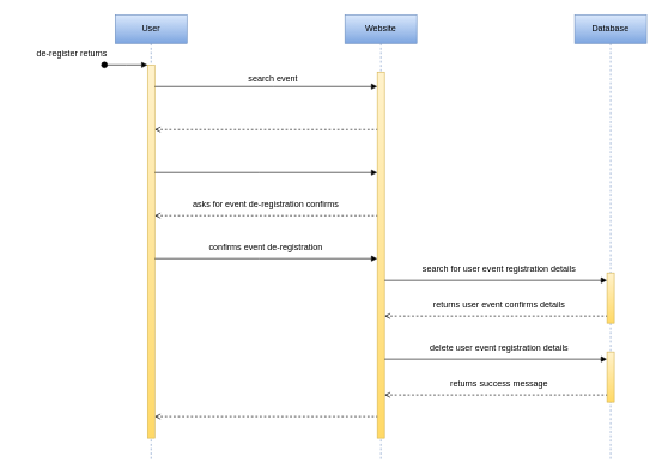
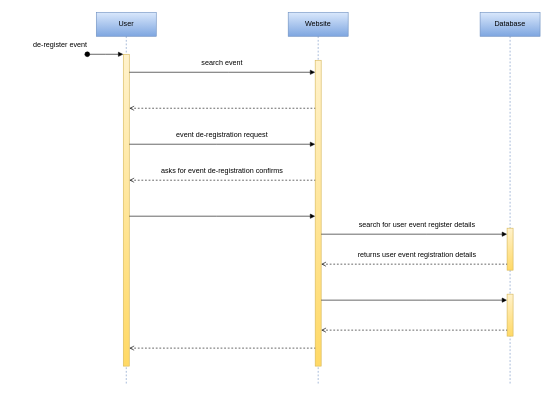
  <mxCell id="0" />
  <mxCell id="1" parent="0" />
  <mxCell id="2" value="User" style="shape=umlLifeline;perimeter=lifelinePerimeter;whiteSpace=wrap;html=1;container=0;dropTarget=0;collapsible=0;recursiveResize=0;outlineConnect=0;portConstraint=eastwest;newEdgeStyle={&quot;edgeStyle&quot;:&quot;elbowEdgeStyle&quot;,&quot;elbow&quot;:&quot;vertical&quot;,&quot;curved&quot;:0,&quot;rounded&quot;:0};fillColor=#dae8fc;gradientColor=#7ea6e0;strokeColor=#6c8ebf;" vertex="1" parent="1"><mxGeometry x="160" y="20" width="100" height="620" as="geometry" /></mxCell>
  <mxCell id="3" value="" style="html=1;points=[];perimeter=orthogonalPerimeter;outlineConnect=0;targetShapes=umlLifeline;portConstraint=eastwest;newEdgeStyle={&quot;edgeStyle&quot;:&quot;elbowEdgeStyle&quot;,&quot;elbow&quot;:&quot;vertical&quot;,&quot;curved&quot;:0,&quot;rounded&quot;:0};fillColor=#fff2cc;gradientColor=#ffd966;strokeColor=#d6b656;" vertex="1" parent="2"><mxGeometry x="45" y="70" width="10" height="520" as="geometry" /></mxCell>
  <mxCell id="4" value="" style="html=1;verticalAlign=bottom;startArrow=oval;endArrow=block;startSize=8;edgeStyle=elbowEdgeStyle;elbow=vertical;curved=0;rounded=0;" edge="1" parent="2" target="3"><mxGeometry relative="1" as="geometry"><mxPoint x="-15" y="70" as="sourcePoint" /></mxGeometry></mxCell>
  <mxCell id="5" value="Website" style="shape=umlLifeline;perimeter=lifelinePerimeter;whiteSpace=wrap;html=1;container=0;dropTarget=0;collapsible=0;recursiveResize=0;outlineConnect=0;portConstraint=eastwest;newEdgeStyle={&quot;edgeStyle&quot;:&quot;elbowEdgeStyle&quot;,&quot;elbow&quot;:&quot;vertical&quot;,&quot;curved&quot;:0,&quot;rounded&quot;:0};fillColor=#dae8fc;gradientColor=#7ea6e0;strokeColor=#6c8ebf;" vertex="1" parent="1"><mxGeometry x="480" y="20" width="100" height="620" as="geometry" /></mxCell>
  <mxCell id="6" value="" style="html=1;points=[];perimeter=orthogonalPerimeter;outlineConnect=0;targetShapes=umlLifeline;portConstraint=eastwest;newEdgeStyle={&quot;edgeStyle&quot;:&quot;elbowEdgeStyle&quot;,&quot;elbow&quot;:&quot;vertical&quot;,&quot;curved&quot;:0,&quot;rounded&quot;:0};fillColor=#fff2cc;gradientColor=#ffd966;strokeColor=#d6b656;" vertex="1" parent="5"><mxGeometry x="45" y="80" width="10" height="510" as="geometry" /></mxCell>
  <mxCell id="7" value="Database" style="shape=umlLifeline;perimeter=lifelinePerimeter;whiteSpace=wrap;html=1;container=0;dropTarget=0;collapsible=0;recursiveResize=0;outlineConnect=0;portConstraint=eastwest;newEdgeStyle={&quot;edgeStyle&quot;:&quot;elbowEdgeStyle&quot;,&quot;elbow&quot;:&quot;vertical&quot;,&quot;curved&quot;:0,&quot;rounded&quot;:0};fillColor=#dae8fc;strokeColor=#6c8ebf;gradientColor=#7ea6e0;" vertex="1" parent="1"><mxGeometry x="800" y="20" width="100" height="620" as="geometry" /></mxCell>
  <mxCell id="8" value="&lt;span style=&quot;color: rgba(0, 0, 0, 0); font-family: monospace; font-size: 0px; text-align: start;&quot;&gt;%3CmxGraphModel%3E%3Croot%3E%3CmxCell%20id%3D%220%22%2F%3E%3CmxCell%20id%3D%221%22%20parent%3D%220%22%2F%3E%3CmxCell%20id%3D%222%22%20value%3D%22%22%20style%3D%22endArrow%3Dblock%3Bhtml%3D1%3Brounded%3D0%3BendFill%3D1%3B%22%20edge%3D%221%22%20parent%3D%221%22%3E%3CmxGeometry%20width%3D%2250%22%20height%3D%2250%22%20relative%3D%221%22%20as%3D%22geometry%22%3E%3CmxPoint%20x%3D%22465%22%20y%3D%22290%22%20as%3D%22sourcePoint%22%2F%3E%3CmxPoint%20x%3D%22775%22%20y%3D%22290%22%20as%3D%22targetPoint%22%2F%3E%3CArray%20as%3D%22points%22%3E%3CmxPoint%20x%3D%22620%22%20y%3D%22290%22%2F%3E%3C%2FArray%3E%3C%2FmxGeometry%3E%3C%2FmxCell%3E%3C%2Froot%3E%3C%2FmxGraphModel%3E&lt;/span&gt;" style="html=1;points=[];perimeter=orthogonalPerimeter;outlineConnect=0;targetShapes=umlLifeline;portConstraint=eastwest;newEdgeStyle={&quot;edgeStyle&quot;:&quot;elbowEdgeStyle&quot;,&quot;elbow&quot;:&quot;vertical&quot;,&quot;curved&quot;:0,&quot;rounded&quot;:0};fillColor=#fff2cc;gradientColor=#ffd966;strokeColor=#d6b656;" vertex="1" parent="7"><mxGeometry x="45" y="360" width="10" height="70" as="geometry" /></mxCell>
+ <mxCell id="9" value="event de-registration request" style="text;html=1;strokeColor=none;fillColor=none;align=center;verticalAlign=middle;whiteSpace=wrap;rounded=0;" vertex="1" parent="1"><mxGeometry x="290" y="210" width="160" height="30" as="geometry" /></mxCell>
  <mxCell id="10" value="asks for event de-registration confirms" style="text;html=1;strokeColor=none;fillColor=none;align=center;verticalAlign=middle;whiteSpace=wrap;rounded=0;" vertex="1" parent="1"><mxGeometry x="256.25" y="270" width="227.5" height="30" as="geometry" /></mxCell>
- <mxCell id="11" value="confirms event de-registration" style="text;html=1;strokeColor=none;fillColor=none;align=center;verticalAlign=middle;whiteSpace=wrap;rounded=0;" vertex="1" parent="1"><mxGeometry x="285" y="330" width="170" height="30" as="geometry" /></mxCell>
- <mxCell id="12" value="search for&amp;nbsp;user event registration details" style="text;html=1;strokeColor=none;fillColor=none;align=center;verticalAlign=middle;whiteSpace=wrap;rounded=0;" vertex="1" parent="1"><mxGeometry x="580" y="360" width="230" height="30" as="geometry" /></mxCell>
- <mxCell id="13" value="returns user event confirms details" style="text;html=1;strokeColor=none;fillColor=none;align=center;verticalAlign=middle;whiteSpace=wrap;rounded=0;" vertex="1" parent="1"><mxGeometry x="590" y="410" width="210" height="30" as="geometry" /></mxCell>
+ <mxCell id="12" value="search for&amp;nbsp;user event register details" style="text;html=1;strokeColor=none;fillColor=none;align=center;verticalAlign=middle;whiteSpace=wrap;rounded=0;" vertex="1" parent="1"><mxGeometry x="580" y="360" width="230" height="30" as="geometry" /></mxCell>
+ <mxCell id="13" value="returns user event registration details" style="text;html=1;strokeColor=none;fillColor=none;align=center;verticalAlign=middle;whiteSpace=wrap;rounded=0;" vertex="1" parent="1"><mxGeometry x="590" y="410" width="210" height="30" as="geometry" /></mxCell>
  <mxCell id="14" value="" style="endArrow=block;html=1;rounded=0;endFill=1;" edge="1" parent="1" source="3" target="6"><mxGeometry width="50" height="50" relative="1" as="geometry"><mxPoint x="560" y="260" as="sourcePoint" /><mxPoint x="610" y="210" as="targetPoint" /><Array as="points"><mxPoint x="360" y="240" /></Array></mxGeometry></mxCell>
  <mxCell id="15" value="" style="endArrow=none;html=1;rounded=0;startArrow=open;startFill=0;dashed=1;" edge="1" parent="1" source="3" target="6"><mxGeometry width="50" height="50" relative="1" as="geometry"><mxPoint x="560" y="260" as="sourcePoint" /><mxPoint x="610" y="210" as="targetPoint" /><Array as="points"><mxPoint x="370" y="300" /></Array></mxGeometry></mxCell>
  <mxCell id="16" value="" style="endArrow=block;html=1;rounded=0;endFill=1;" edge="1" parent="1" source="3" target="6"><mxGeometry width="50" height="50" relative="1" as="geometry"><mxPoint x="225" y="120" as="sourcePoint" /><mxPoint x="535" y="120" as="targetPoint" /><Array as="points"><mxPoint x="360" y="360" /></Array></mxGeometry></mxCell>
  <mxCell id="17" value="" style="endArrow=block;html=1;rounded=0;endFill=1;" edge="1" parent="1" source="6" target="8"><mxGeometry width="50" height="50" relative="1" as="geometry"><mxPoint x="540" y="310" as="sourcePoint" /><mxPoint x="850" y="310" as="targetPoint" /><Array as="points"><mxPoint x="710" y="390" /></Array></mxGeometry></mxCell>
  <mxCell id="18" value="" style="endArrow=none;html=1;rounded=0;startArrow=open;startFill=0;dashed=1;" edge="1" parent="1" source="6" target="8"><mxGeometry width="50" height="50" relative="1" as="geometry"><mxPoint x="530" y="370" as="sourcePoint" /><mxPoint x="840" y="370" as="targetPoint" /><Array as="points"><mxPoint x="670" y="440" /></Array></mxGeometry></mxCell>
  <mxCell id="19" value="" style="endArrow=none;html=1;rounded=0;startArrow=open;startFill=0;dashed=1;" edge="1" parent="1" source="3" target="6"><mxGeometry width="50" height="50" relative="1" as="geometry"><mxPoint x="235" y="190" as="sourcePoint" /><mxPoint x="545" y="190" as="targetPoint" /><Array as="points"><mxPoint x="380" y="580" /></Array></mxGeometry></mxCell>
- <mxCell id="20" value="de-register returns" style="text;html=1;strokeColor=none;fillColor=none;align=center;verticalAlign=middle;whiteSpace=wrap;rounded=0;" vertex="1" parent="1"><mxGeometry x="20" y="60" width="160" height="30" as="geometry" /></mxCell>
- <mxCell id="21" value="delete user event registration details" style="text;html=1;strokeColor=none;fillColor=none;align=center;verticalAlign=middle;whiteSpace=wrap;rounded=0;" vertex="1" parent="1"><mxGeometry x="590" y="470" width="210" height="30" as="geometry" /></mxCell>
- <mxCell id="22" value="returns success message" style="text;html=1;strokeColor=none;fillColor=none;align=center;verticalAlign=middle;whiteSpace=wrap;rounded=0;" vertex="1" parent="1"><mxGeometry x="615" y="520" width="160" height="30" as="geometry" /></mxCell>
+ <mxCell id="20" value="de-register event" style="text;html=1;strokeColor=none;fillColor=none;align=center;verticalAlign=middle;whiteSpace=wrap;rounded=0;" vertex="1" parent="1"><mxGeometry x="20" y="60" width="160" height="30" as="geometry" /></mxCell>
  <mxCell id="23" value="" style="endArrow=block;html=1;rounded=0;endFill=1;" edge="1" parent="1" source="6" target="24"><mxGeometry width="50" height="50" relative="1" as="geometry"><mxPoint x="545" y="260" as="sourcePoint" /><mxPoint x="855" y="260" as="targetPoint" /><Array as="points"><mxPoint x="710" y="500" /></Array></mxGeometry></mxCell>
  <mxCell id="24" value="&lt;span style=&quot;color: rgba(0, 0, 0, 0); font-family: monospace; font-size: 0px; text-align: start;&quot;&gt;%3CmxGraphModel%3E%3Croot%3E%3CmxCell%20id%3D%220%22%2F%3E%3CmxCell%20id%3D%221%22%20parent%3D%220%22%2F%3E%3CmxCell%20id%3D%222%22%20value%3D%22%22%20style%3D%22endArrow%3Dblock%3Bhtml%3D1%3Brounded%3D0%3BendFill%3D1%3B%22%20edge%3D%221%22%20parent%3D%221%22%3E%3CmxGeometry%20width%3D%2250%22%20height%3D%2250%22%20relative%3D%221%22%20as%3D%22geometry%22%3E%3CmxPoint%20x%3D%22465%22%20y%3D%22290%22%20as%3D%22sourcePoint%22%2F%3E%3CmxPoint%20x%3D%22775%22%20y%3D%22290%22%20as%3D%22targetPoint%22%2F%3E%3CArray%20as%3D%22points%22%3E%3CmxPoint%20x%3D%22620%22%20y%3D%22290%22%2F%3E%3C%2FArray%3E%3C%2FmxGeometry%3E%3C%2FmxCell%3E%3C%2Froot%3E%3C%2FmxGraphModel%3E&lt;/span&gt;" style="html=1;points=[];perimeter=orthogonalPerimeter;outlineConnect=0;targetShapes=umlLifeline;portConstraint=eastwest;newEdgeStyle={&quot;edgeStyle&quot;:&quot;elbowEdgeStyle&quot;,&quot;elbow&quot;:&quot;vertical&quot;,&quot;curved&quot;:0,&quot;rounded&quot;:0};fillColor=#fff2cc;gradientColor=#ffd966;strokeColor=#d6b656;" vertex="1" parent="1"><mxGeometry x="845" y="490" width="10" height="70" as="geometry" /></mxCell>
  <mxCell id="25" value="" style="endArrow=none;html=1;rounded=0;startArrow=open;startFill=0;dashed=1;" edge="1" parent="1" source="6" target="24"><mxGeometry width="50" height="50" relative="1" as="geometry"><mxPoint x="545" y="310" as="sourcePoint" /><mxPoint x="855" y="310" as="targetPoint" /><Array as="points"><mxPoint x="710" y="550" /></Array></mxGeometry></mxCell>
  <mxCell id="26" value="" style="endArrow=block;html=1;rounded=0;endFill=1;" edge="1" parent="1" source="3" target="6"><mxGeometry width="50" height="50" relative="1" as="geometry"><mxPoint x="225" y="250" as="sourcePoint" /><mxPoint x="535" y="250" as="targetPoint" /><Array as="points"><mxPoint x="380" y="120" /></Array></mxGeometry></mxCell>
  <mxCell id="27" value="" style="endArrow=none;html=1;rounded=0;startArrow=open;startFill=0;dashed=1;" edge="1" parent="1" source="3" target="6"><mxGeometry width="50" height="50" relative="1" as="geometry"><mxPoint x="225" y="310" as="sourcePoint" /><mxPoint x="530" y="320" as="targetPoint" /><Array as="points"><mxPoint x="390" y="180" /></Array></mxGeometry></mxCell>
- <mxCell id="28" value="search event" style="text;html=1;strokeColor=none;fillColor=none;align=center;verticalAlign=middle;whiteSpace=wrap;rounded=0;" vertex="1" parent="1"><mxGeometry x="335" y="95" width="90" height="30" as="geometry" /></mxCell>
+ <mxCell id="28" value="search event" style="text;html=1;strokeColor=none;fillColor=none;align=center;verticalAlign=middle;whiteSpace=wrap;rounded=0;" vertex="1" parent="1"><mxGeometry x="325" y="90" width="90" height="30" as="geometry" /></mxCell>
